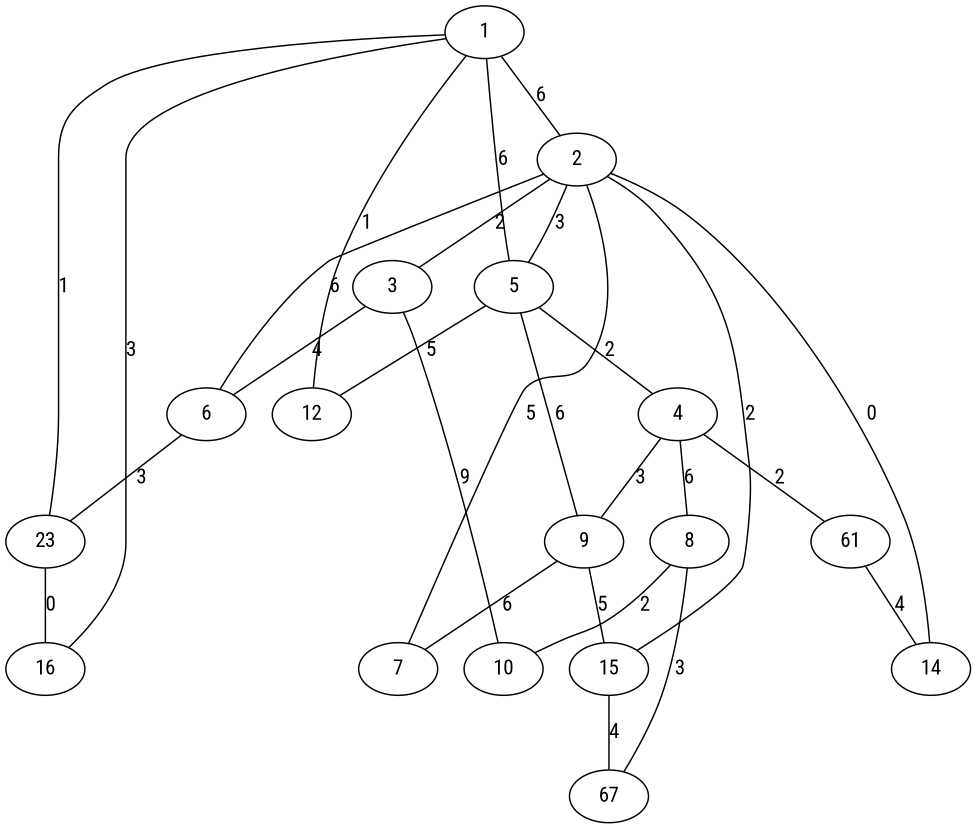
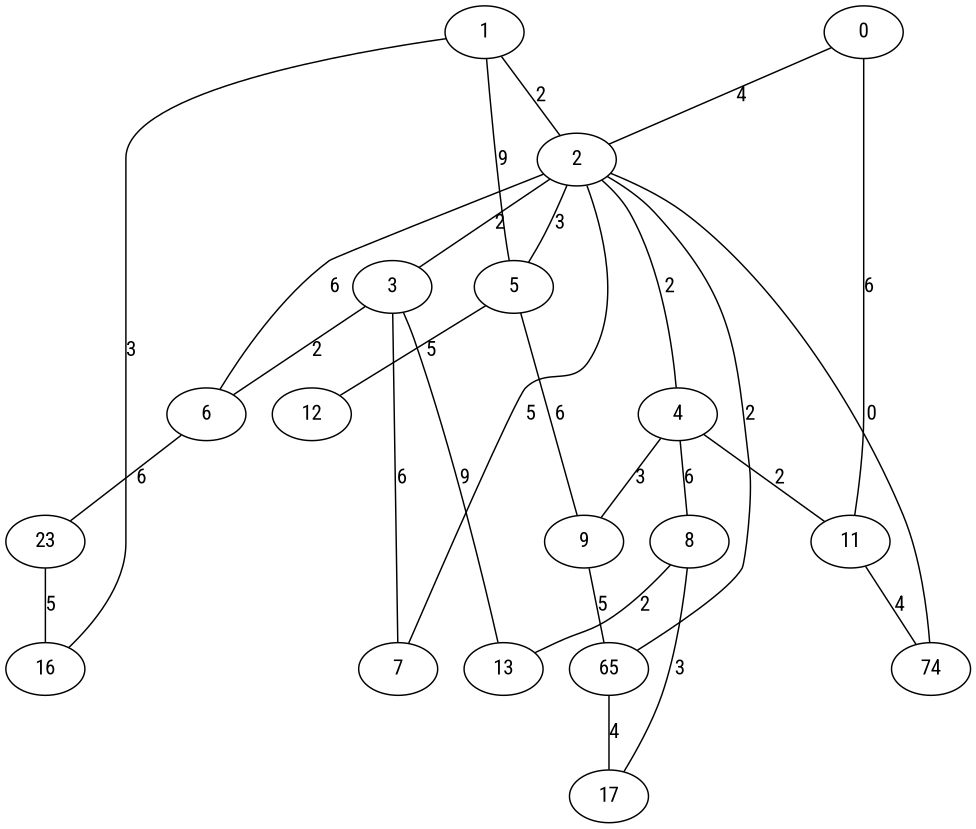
  graph {
    fontname="Roboto Condensed"
    node [fontname="Roboto Condensed" habit=2 x=6 y=5]
    edge [fontname="Roboto Condensed" weight=6]
+   0 [habit=3 x=3 y=3]
    2 [habit=10]
-   11 [habit=10 y=2 label=61]
+   11 [habit=10 y=2]
    3 [habit=1 x=5 y=7]
    4 [habit=7 x=7 y=4]
    5 [habit=6 x=9 y=6]
    6 [base=1 habit=6 x=4 y=9]
    7 [habit=9 x=10]
-   14 [y=1]
-   15 [x=4 y=4]
+   14 [y=1 label=74]
+   15 [x=4 y=4 label=65]
    1 [x=7 y=8]
    12 [habit=9 x=10 y=8]
    n13 [habit=3 label=23 y=10]
    16 [x=9 y=10]
-   10 [habit=8 x=2 y=8]
+   10 [habit=8 x=2 y=8 label=13]
    8 [x=4 y=7]
    9 [base=2 habit=9 x=9 y=3]
-   17 [habit=7 x=1 label=67]
+   17 [habit=7 x=1]
+   0 -- 2 [label=4 weight=4]
+   0 -- 11 [label=6]
    2 -- 3 [label=2 weight=7]
-   5 -- 4 [label=2 weight=2]
+   2 -- 4 [label=2 weight=2]
    2 -- 5 [label=3 weight=3]
    2 -- 6 [label=6]
    2 -- 7 [label=5 weight=5]
    2 -- 14 [label=0]
    2 -- 15 [label=2 weight=2]
    11 -- 14 [label=4 weight=4]
-   3 -- 6 [label=4 weight=4]
-   9 -- 7 [label=6]
+   3 -- 6 [label=2 weight=4]
+   3 -- 7 [label=6]
    3 -- 10 [label=9 weight=2]
    4 -- 11 [label=2 weight=2]
    4 -- 8 [label=6]
    4 -- 9 [label=3 weight=3]
    5 -- 12 [label=5 weight=5]
    5 -- 9 [label=6]
-   6 -- n13 [label=3 weight=3]
+   6 -- n13 [label=6 weight=3]
    15 -- 17 [label=4 weight=4]
-   1 -- 2 [label=6]
-   1 -- 5 [label=6]
-   1 -- 12 [label=1 weight=1]
-   1 -- n13 [label=1 weight=1]
+   1 -- 2 [label=2]
+   1 -- 5 [label=9]
    1 -- 16 [label=3 weight=3]
-   n13 -- 16 [label=0 weight=5]
+   n13 -- 16 [label=5 weight=5]
    8 -- 10 [label=2 weight=2]
    8 -- 17 [label=3 weight=3]
    9 -- 15 [label=5 weight=5]
  }
